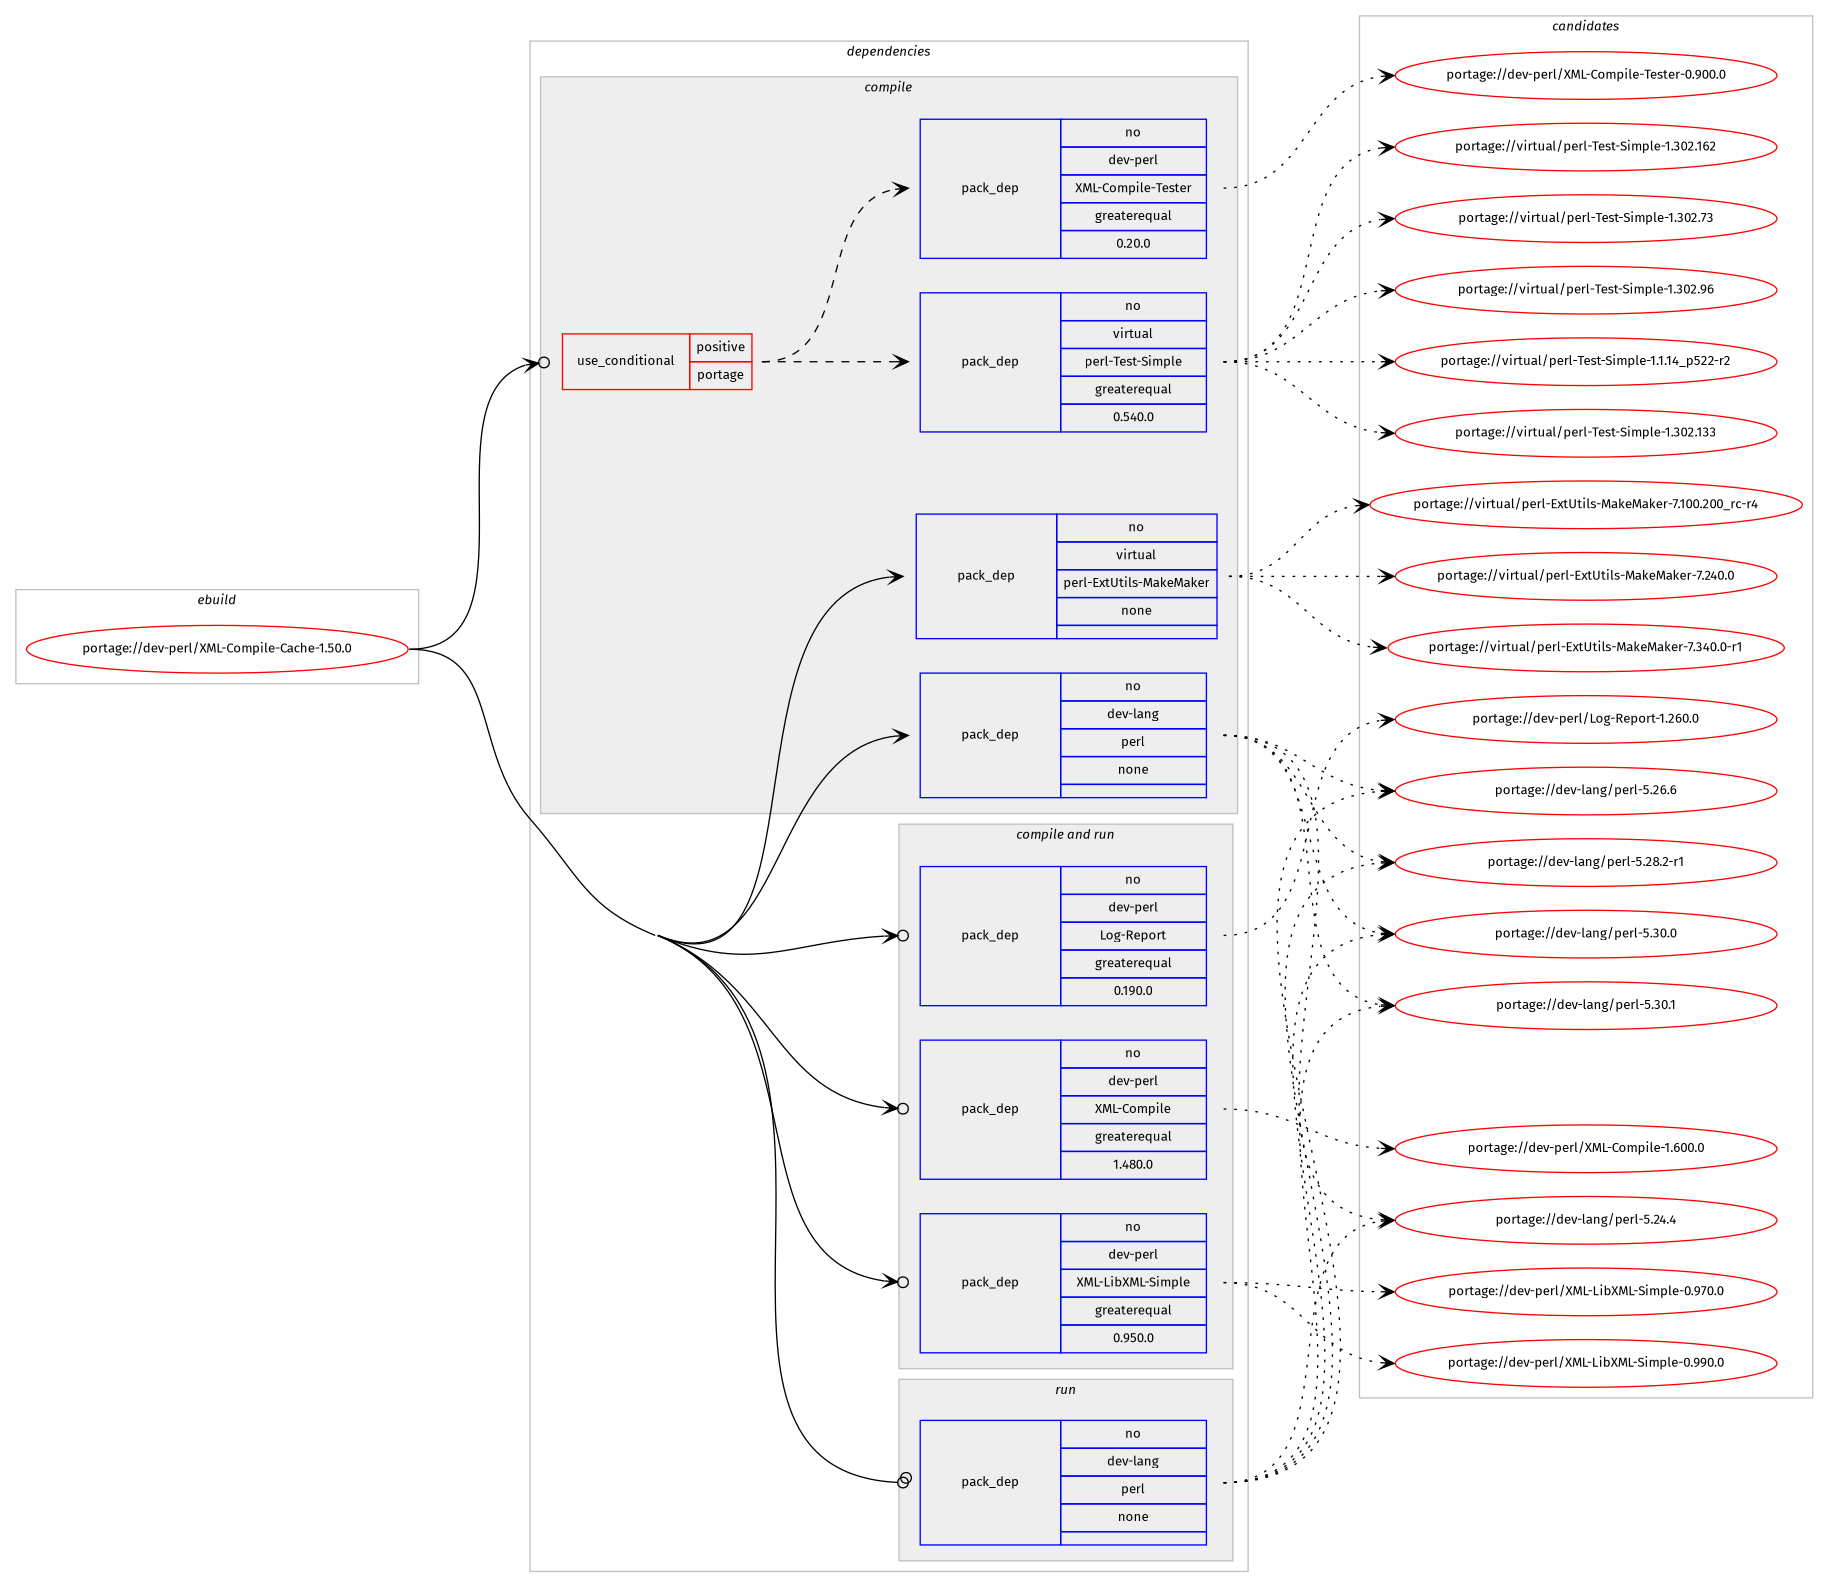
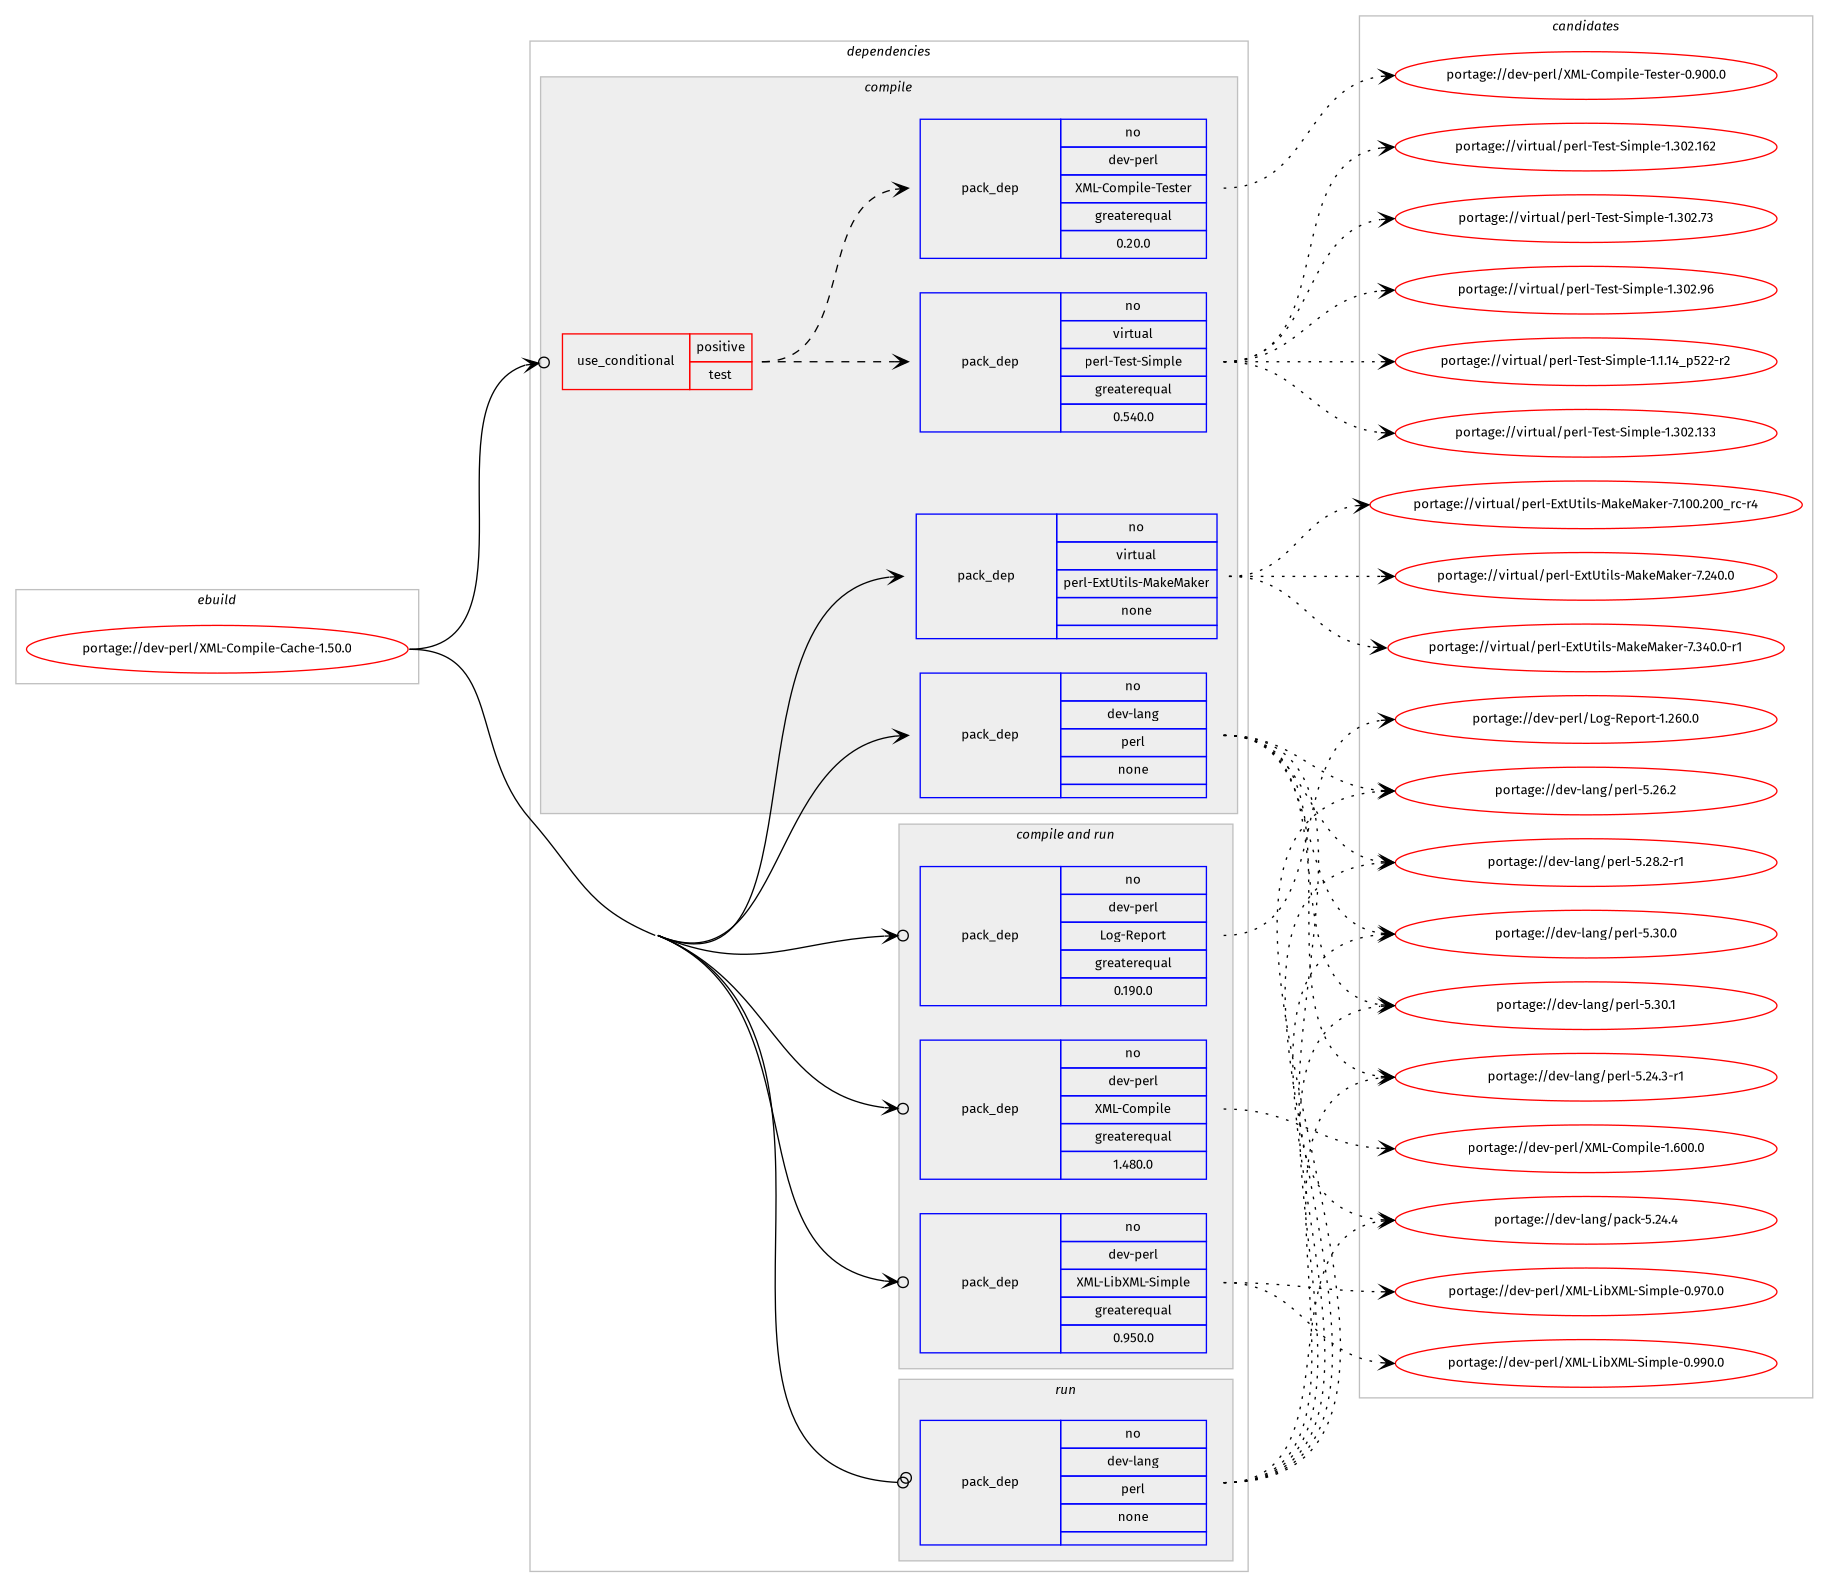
  digraph {
    compound=true
    concentrate=true
    fontname="Fira Sans"
    fontsize=10
    newrank=true
    rankdir=LR
    ranksep=1.5
    node [color=red fontname="Fira Sans" fontsize=10]
    edge [arrowhead=vee fontname="Fira Sans" headport=w style=dotted tailport=e weight=100]
    n1 [label="portage://dev-perl/XML-Compile-Cache-1.50.0" width=4]
    n2 [color=blue label=<<TABLE BORDER="0" CELLBORDER="1" CELLSPACING="0" CELLPADDING="4" WIDTH="220"><TR><TD ROWSPAN="6" CELLPADDING="30">pack_dep</TD></TR><TR><TD WIDTH="110">no</TD></TR><TR><TD>virtual</TD></TR><TR><TD>perl-Test-Simple</TD></TR><TR><TD>greaterequal</TD></TR><TR><TD>0.540.0</TD></TR></TABLE>> shape=none]
    n3 [color=blue label=<<TABLE BORDER="0" CELLBORDER="1" CELLSPACING="0" CELLPADDING="4" WIDTH="220"><TR><TD ROWSPAN="6" CELLPADDING="30">pack_dep</TD></TR><TR><TD WIDTH="110">no</TD></TR><TR><TD>dev-perl</TD></TR><TR><TD>XML-Compile-Tester</TD></TR><TR><TD>greaterequal</TD></TR><TR><TD>0.20.0</TD></TR></TABLE>> shape=none]
-   n4 [label=<<TABLE BORDER="0" CELLBORDER="1" CELLSPACING="0" CELLPADDING="4"><TR><TD ROWSPAN="3" CELLPADDING="10">use_conditional</TD></TR><TR><TD>positive</TD></TR><TR><TD>portage</TD></TR></TABLE>> shape=none]
+   n4 [label=<<TABLE BORDER="0" CELLBORDER="1" CELLSPACING="0" CELLPADDING="4"><TR><TD ROWSPAN="3" CELLPADDING="10">use_conditional</TD></TR><TR><TD>positive</TD></TR><TR><TD>test</TD></TR></TABLE>> shape=none]
    n5 [color=blue label=<<TABLE BORDER="0" CELLBORDER="1" CELLSPACING="0" CELLPADDING="4" WIDTH="220"><TR><TD ROWSPAN="6" CELLPADDING="30">pack_dep</TD></TR><TR><TD WIDTH="110">no</TD></TR><TR><TD>dev-lang</TD></TR><TR><TD>perl</TD></TR><TR><TD>none</TD></TR><TR><TD></TD></TR></TABLE>> shape=none]
    n6 [color=blue label=<<TABLE BORDER="0" CELLBORDER="1" CELLSPACING="0" CELLPADDING="4" WIDTH="220"><TR><TD ROWSPAN="6" CELLPADDING="30">pack_dep</TD></TR><TR><TD WIDTH="110">no</TD></TR><TR><TD>virtual</TD></TR><TR><TD>perl-ExtUtils-MakeMaker</TD></TR><TR><TD>none</TD></TR><TR><TD></TD></TR></TABLE>> shape=none]
    n7 [color=blue label=<<TABLE BORDER="0" CELLBORDER="1" CELLSPACING="0" CELLPADDING="4" WIDTH="220"><TR><TD ROWSPAN="6" CELLPADDING="30">pack_dep</TD></TR><TR><TD WIDTH="110">no</TD></TR><TR><TD>dev-perl</TD></TR><TR><TD>Log-Report</TD></TR><TR><TD>greaterequal</TD></TR><TR><TD>0.190.0</TD></TR></TABLE>> shape=none]
    n8 [color=blue label=<<TABLE BORDER="0" CELLBORDER="1" CELLSPACING="0" CELLPADDING="4" WIDTH="220"><TR><TD ROWSPAN="6" CELLPADDING="30">pack_dep</TD></TR><TR><TD WIDTH="110">no</TD></TR><TR><TD>dev-perl</TD></TR><TR><TD>XML-Compile</TD></TR><TR><TD>greaterequal</TD></TR><TR><TD>1.480.0</TD></TR></TABLE>> shape=none]
    n9 [color=blue label=<<TABLE BORDER="0" CELLBORDER="1" CELLSPACING="0" CELLPADDING="4" WIDTH="220"><TR><TD ROWSPAN="6" CELLPADDING="30">pack_dep</TD></TR><TR><TD WIDTH="110">no</TD></TR><TR><TD>dev-perl</TD></TR><TR><TD>XML-LibXML-Simple</TD></TR><TR><TD>greaterequal</TD></TR><TR><TD>0.950.0</TD></TR></TABLE>> shape=none]
    n10 [color=blue label=<<TABLE BORDER="0" CELLBORDER="1" CELLSPACING="0" CELLPADDING="4" WIDTH="220"><TR><TD ROWSPAN="6" CELLPADDING="30">pack_dep</TD></TR><TR><TD WIDTH="110">no</TD></TR><TR><TD>dev-lang</TD></TR><TR><TD>perl</TD></TR><TR><TD>none</TD></TR><TR><TD></TD></TR></TABLE>> shape=none]
    n11 [label="portage://virtual/perl-Test-Simple-1.1.14_p522-r2" width=4]
    n12 [label="portage://virtual/perl-Test-Simple-1.302.133" width=4]
    n13 [label="portage://virtual/perl-Test-Simple-1.302.162" width=4]
    n14 [label="portage://virtual/perl-Test-Simple-1.302.73" width=4]
    n15 [label="portage://virtual/perl-Test-Simple-1.302.96" width=4]
    n16 [label="portage://dev-perl/XML-Compile-Tester-0.900.0" width=4]
-   n18 [label="portage://dev-lang/perl-5.24.4" width=4]
-   n19 [label="portage://dev-lang/perl-5.26.6" width=4]
+   n17 [label="portage://dev-lang/perl-5.24.3-r1" width=4]
+   n18 [label="portage://dev-lang/pack-5.24.4" width=4]
+   n19 [label="portage://dev-lang/perl-5.26.2" width=4]
    n20 [label="portage://dev-lang/perl-5.28.2-r1" width=4]
    n21 [label="portage://dev-lang/perl-5.30.0" width=4]
    n22 [label="portage://dev-lang/perl-5.30.1" width=4]
    n23 [label="portage://virtual/perl-ExtUtils-MakeMaker-7.100.200_rc-r4" width=4]
    n24 [label="portage://virtual/perl-ExtUtils-MakeMaker-7.240.0" width=4]
    n25 [label="portage://virtual/perl-ExtUtils-MakeMaker-7.340.0-r1" width=4]
    n26 [label="portage://dev-perl/Log-Report-1.260.0" width=4]
    n27 [label="portage://dev-perl/XML-Compile-1.600.0" width=4]
    n28 [label="portage://dev-perl/XML-LibXML-Simple-0.970.0" width=4]
    n29 [label="portage://dev-perl/XML-LibXML-Simple-0.990.0" width=4]
    subgraph cluster_1 {
      color=gray
      label=<<i>ebuild</i>>
      rank=same
      n1
    }
    subgraph cluster_2 {
      color=gray
      label=<<i>dependencies</i>>
      subgraph cluster_3 {
        color=gray
        fillcolor="#eeeeee"
        label=<<i>compile</i>>
        style=filled
        subgraph sub_4 {
          color=gray
          fillcolor="#eeeeee"
          label=<<i>compile</i>>
          style=filled
          n4
          subgraph sub_5 {
            color=gray
            fillcolor="#eeeeee"
            label=<<i>compile</i>>
            style=filled
            n2
          }
          subgraph sub_6 {
            color=gray
            fillcolor="#eeeeee"
            label=<<i>compile</i>>
            style=filled
            n3
          }
        }
        subgraph sub_7 {
          color=gray
          fillcolor="#eeeeee"
          label=<<i>compile</i>>
          style=filled
          n5
        }
        subgraph sub_8 {
          color=gray
          fillcolor="#eeeeee"
          label=<<i>compile</i>>
          style=filled
          n6
        }
      }
      subgraph cluster_9 {
        color=gray
        fillcolor="#eeeeee"
        label=<<i>compile and run</i>>
        style=filled
        subgraph sub_10 {
          color=gray
          fillcolor="#eeeeee"
          label=<<i>compile and run</i>>
          style=filled
          n7
        }
        subgraph sub_11 {
          color=gray
          fillcolor="#eeeeee"
          label=<<i>compile and run</i>>
          style=filled
          n8
        }
        subgraph sub_12 {
          color=gray
          fillcolor="#eeeeee"
          label=<<i>compile and run</i>>
          style=filled
          n9
        }
      }
      subgraph cluster_13 {
        color=gray
        fillcolor="#eeeeee"
        label=<<i>run</i>>
        style=filled
        subgraph sub_14 {
          color=gray
          fillcolor="#eeeeee"
          label=<<i>run</i>>
          style=filled
          n10
        }
      }
    }
    subgraph cluster_15 {
      color=gray
      label=<<i>candidates</i>>
      rank=same
      subgraph sub_16 {
        color=black
        label=<<i>candidates</i>>
        nodesep=1
        rank=same
        n11
        n12
        n13
        n14
        n15
      }
      subgraph sub_17 {
        color=black
        label=<<i>candidates</i>>
        nodesep=1
        rank=same
        n16
      }
      subgraph sub_18 {
        color=black
        label=<<i>candidates</i>>
        nodesep=1
        rank=same
+       n17
        n18
        n19
        n20
        n21
        n22
      }
      subgraph sub_19 {
        color=black
        label=<<i>candidates</i>>
        nodesep=1
        rank=same
        n23
        n24
        n25
      }
      subgraph sub_20 {
        color=black
        label=<<i>candidates</i>>
        nodesep=1
        rank=same
        n26
      }
      subgraph sub_21 {
        color=black
        label=<<i>candidates</i>>
        nodesep=1
        rank=same
        n27
      }
      subgraph sub_22 {
        color=black
        label=<<i>candidates</i>>
        nodesep=1
        rank=same
        n28
        n29
      }
      subgraph sub_23 {
        color=black
        label=<<i>candidates</i>>
        nodesep=1
        rank=same
+       n17
        n18
        n19
        n20
        n21
        n22
      }
    }
    n1 -> n4 [arrowhead=odotvee style=solid weight=20]
    n1 -> n5 [style=solid weight=20]
    n1 -> n6 [style=solid weight=20]
    n1 -> n7 [arrowhead=odotvee style=solid weight=20]
    n1 -> n8 [arrowhead=odotvee style=solid weight=20]
    n1 -> n9 [arrowhead=odotvee style=solid weight=20]
    n1 -> n10 [arrowhead=odot style=solid weight=20]
    n2 -> n11
    n2 -> n12
    n2 -> n13
    n2 -> n14
    n2 -> n15
    n3 -> n16
    n4 -> n2 [style=dashed weight=20]
    n4 -> n3 [style=dashed weight=20]
+   n5 -> n17
    n5 -> n18
    n5 -> n19
    n5 -> n20
    n5 -> n21
    n5 -> n22
    n6 -> n23
    n6 -> n24
    n6 -> n25
    n7 -> n26
    n8 -> n27
    n9 -> n28
    n9 -> n29
+   n10 -> n17
    n10 -> n18
    n10 -> n19
    n10 -> n20
    n10 -> n21
    n10 -> n22
  }
